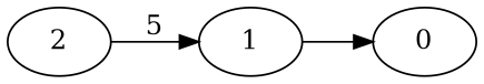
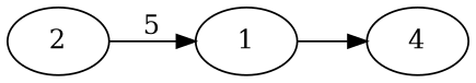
  digraph {
    rankdir=LR
    1
-   0
+   0 [label=4]
    2
    1 -> 0
    2 -> 1 [label=5]
  }
